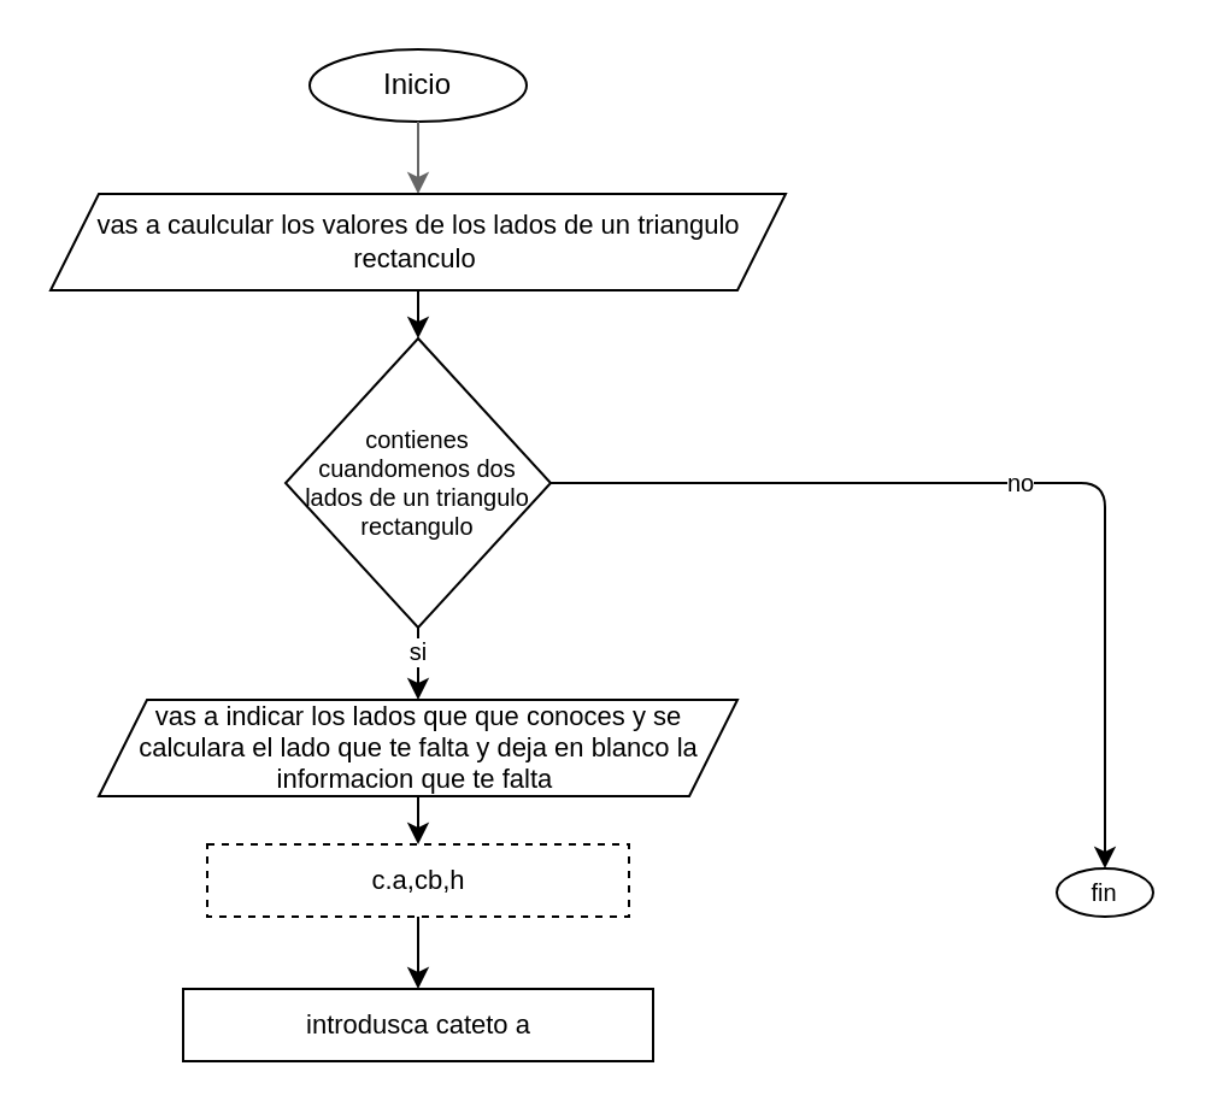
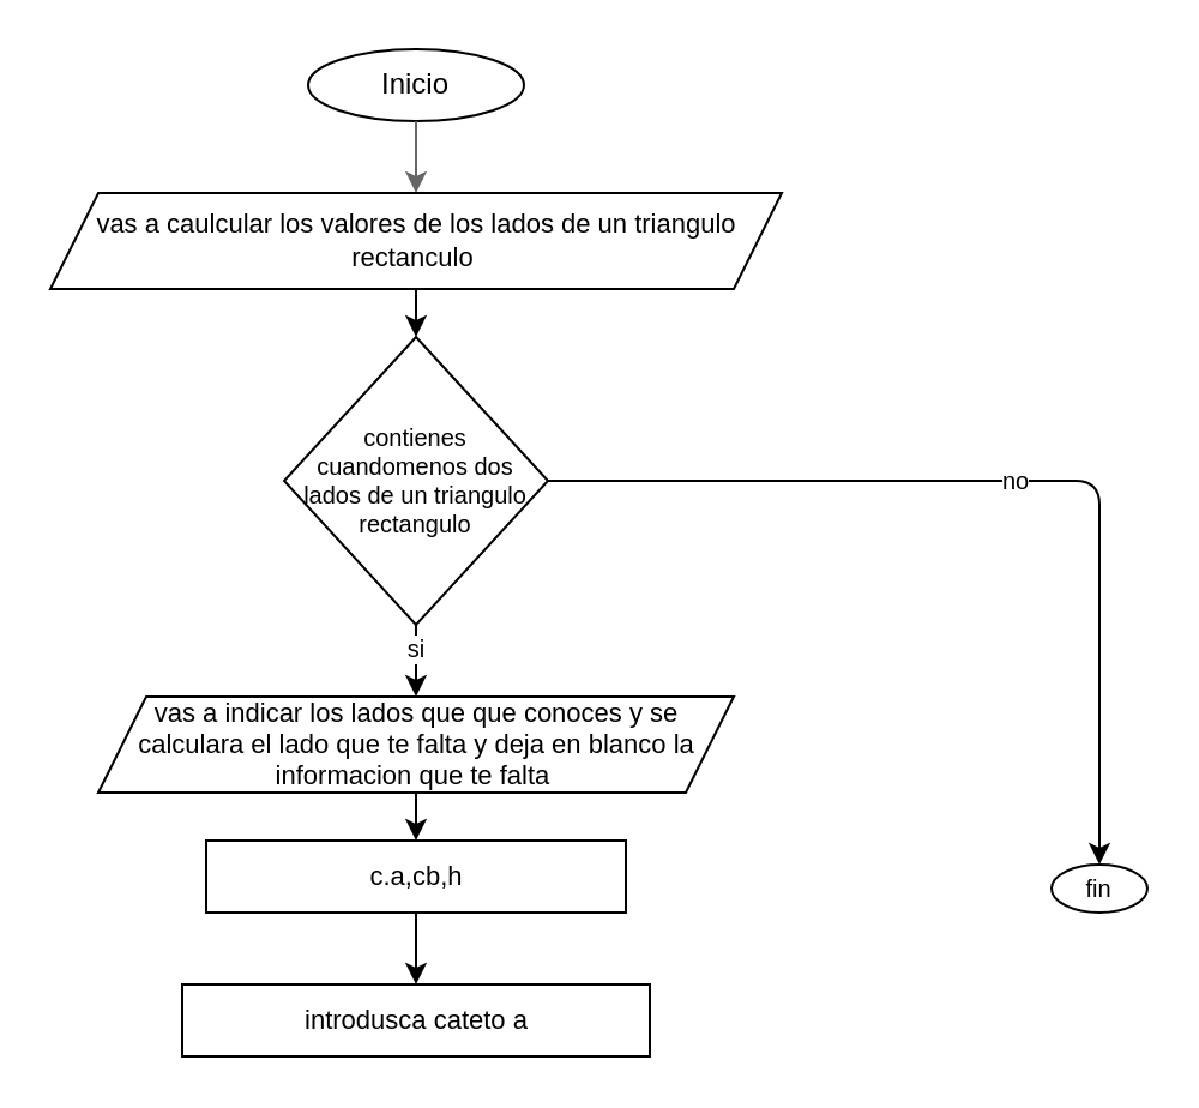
  <mxCell id="0" />
  <mxCell id="1" parent="0" />
  <mxCell id="2" value="Inicio" style="ellipse;whiteSpace=wrap;html=1;" parent="1" vertex="1"><mxGeometry x="128" y="20" width="90" height="30" as="geometry" /></mxCell>
  <mxCell id="3" value="" style="endArrow=classic;html=1;exitX=0.5;exitY=1;exitDx=0;exitDy=0;fillColor=#f5f5f5;strokeColor=#666666;" parent="1" source="2" target="4" edge="1"><mxGeometry width="50" height="50" relative="1" as="geometry"><mxPoint x="168" y="140" as="sourcePoint" /><mxPoint x="425.5" y="140" as="targetPoint" /></mxGeometry></mxCell>
  <mxCell id="4" value="vas a caulcular los valores de los lados de un triangulo rectanculo&amp;nbsp;" style="shape=parallelogram;perimeter=parallelogramPerimeter;whiteSpace=wrap;html=1;fixedSize=1;fontSize=11;" parent="1" vertex="1"><mxGeometry x="20.5" y="80" width="305" height="40" as="geometry" /></mxCell>
  <mxCell id="5" value="vas a indicar los lados que que conoces y se calculara el lado que te falta y deja en blanco la informacion que te falta&amp;nbsp;" style="shape=parallelogram;perimeter=parallelogramPerimeter;whiteSpace=wrap;html=1;fixedSize=1;fontSize=11;" vertex="1" parent="1"><mxGeometry x="40.5" y="290" width="265" height="40" as="geometry" /></mxCell>
  <mxCell id="6" value="" style="endArrow=classic;html=1;fontSize=11;entryX=0.5;entryY=0;entryDx=0;entryDy=0;exitX=0.5;exitY=1;exitDx=0;exitDy=0;" edge="1" parent="1" source="4" target="11"><mxGeometry width="50" height="50" relative="1" as="geometry"><mxPoint x="98" y="230" as="sourcePoint" /><mxPoint x="148" y="180" as="targetPoint" /></mxGeometry></mxCell>
- <mxCell id="7" value="c.a,cb,h" style="rounded=0;whiteSpace=wrap;html=1;fontSize=11;dashed=1;" vertex="1" parent="1"><mxGeometry x="85.5" y="350" width="175" height="30" as="geometry" /></mxCell>
+ <mxCell id="7" value="c.a,cb,h" style="rounded=0;whiteSpace=wrap;html=1;fontSize=11;" vertex="1" parent="1"><mxGeometry x="85.5" y="350" width="175" height="30" as="geometry" /></mxCell>
  <mxCell id="8" value="" style="endArrow=classic;html=1;fontSize=11;entryX=0.5;entryY=0;entryDx=0;entryDy=0;exitX=0.5;exitY=1;exitDx=0;exitDy=0;" edge="1" parent="1" source="5" target="7"><mxGeometry width="50" height="50" relative="1" as="geometry"><mxPoint x="98" y="290" as="sourcePoint" /><mxPoint x="148" y="240" as="targetPoint" /></mxGeometry></mxCell>
  <mxCell id="9" value="introdusca cateto a" style="rounded=0;whiteSpace=wrap;html=1;fontSize=11;" vertex="1" parent="1"><mxGeometry x="75.5" y="410" width="195" height="30" as="geometry" /></mxCell>
  <mxCell id="10" value="" style="endArrow=classic;html=1;fontSize=11;entryX=0.5;entryY=0;entryDx=0;entryDy=0;exitX=0.5;exitY=1;exitDx=0;exitDy=0;" edge="1" parent="1" source="7" target="9"><mxGeometry width="50" height="50" relative="1" as="geometry"><mxPoint x="148" y="220" as="sourcePoint" /><mxPoint x="198" y="170" as="targetPoint" /></mxGeometry></mxCell>
  <mxCell id="11" value="contienes cuandomenos dos lados de un triangulo rectangulo" style="rhombus;whiteSpace=wrap;html=1;fontSize=10;" vertex="1" parent="1"><mxGeometry x="118" y="140" width="110" height="120" as="geometry" /></mxCell>
  <mxCell id="12" value="si" style="endArrow=classic;html=1;fontSize=10;entryX=0.5;entryY=0;entryDx=0;entryDy=0;exitX=0.5;exitY=1;exitDx=0;exitDy=0;" edge="1" parent="1" source="11" target="5"><mxGeometry x="-0.333" width="50" height="50" relative="1" as="geometry"><mxPoint x="148" y="270" as="sourcePoint" /><mxPoint x="198" y="220" as="targetPoint" /><mxPoint as="offset" /></mxGeometry></mxCell>
  <mxCell id="13" value="fin" style="ellipse;whiteSpace=wrap;html=1;fontSize=10;" vertex="1" parent="1"><mxGeometry x="438" y="360" width="40" height="20" as="geometry" /></mxCell>
  <mxCell id="14" value="no" style="endArrow=classic;html=1;fontSize=10;entryX=0.5;entryY=0;entryDx=0;entryDy=0;exitX=1;exitY=0.5;exitDx=0;exitDy=0;" edge="1" parent="1" source="11" target="13"><mxGeometry width="50" height="50" relative="1" as="geometry"><mxPoint x="178" y="330" as="sourcePoint" /><mxPoint x="228" y="280" as="targetPoint" /><Array as="points"><mxPoint x="458" y="200" /></Array></mxGeometry></mxCell>
